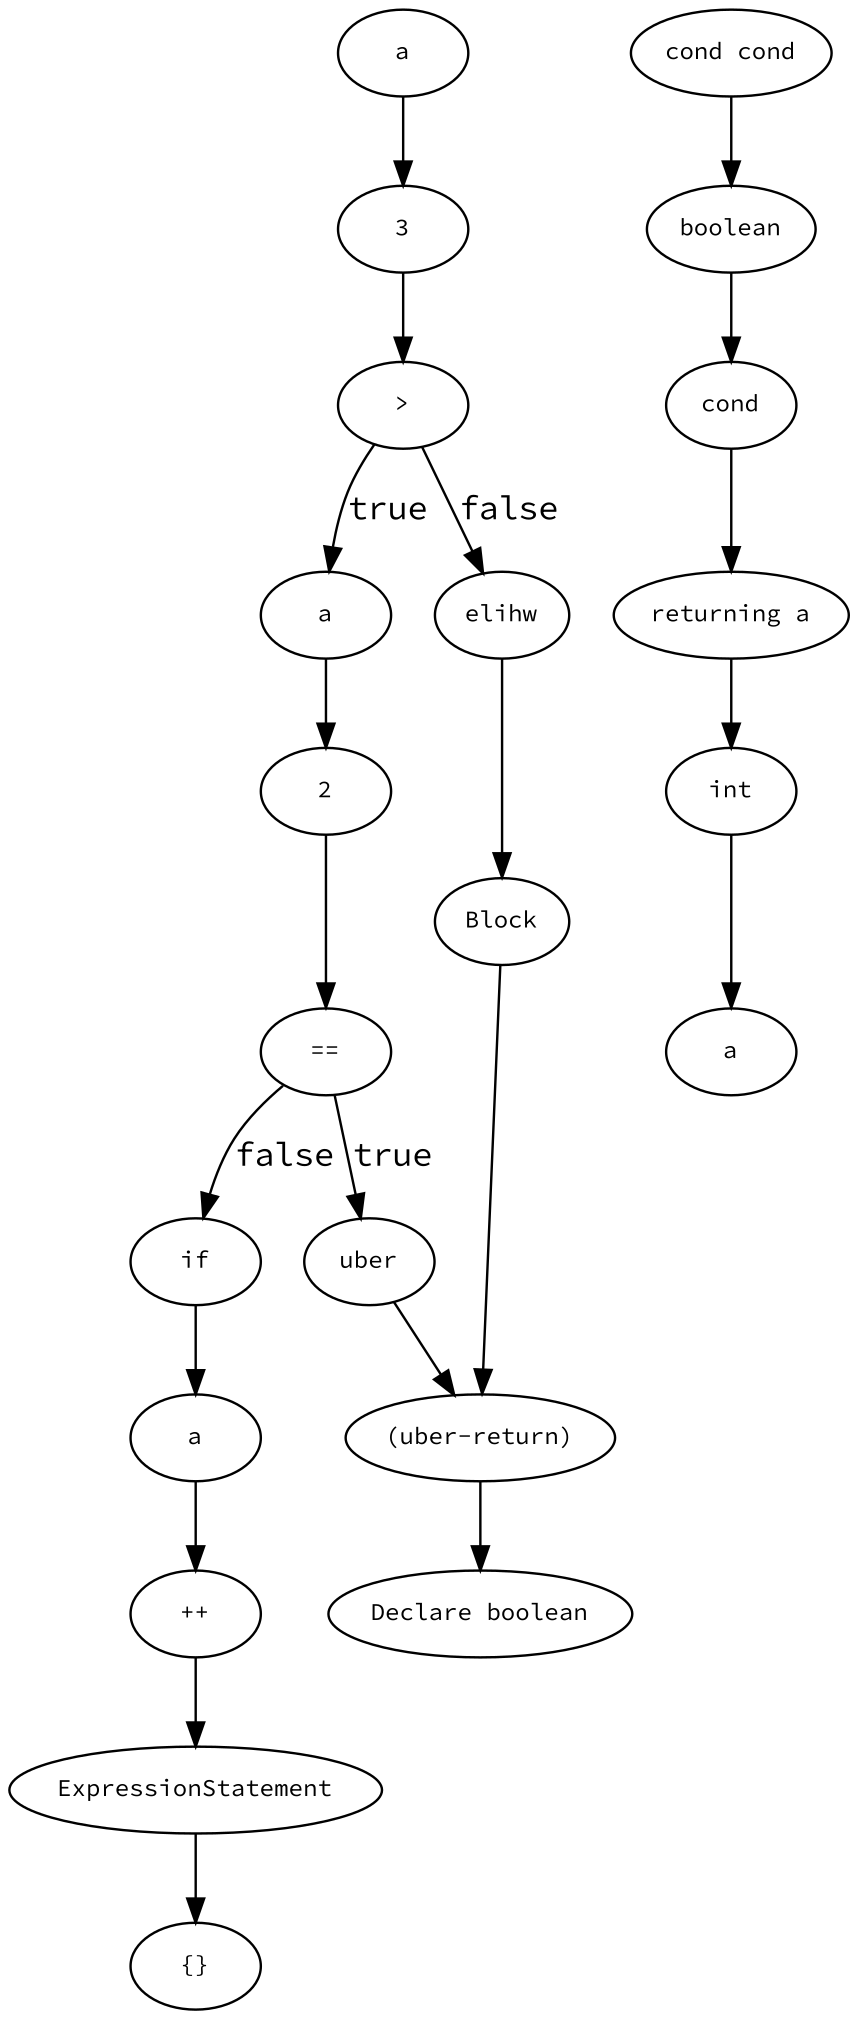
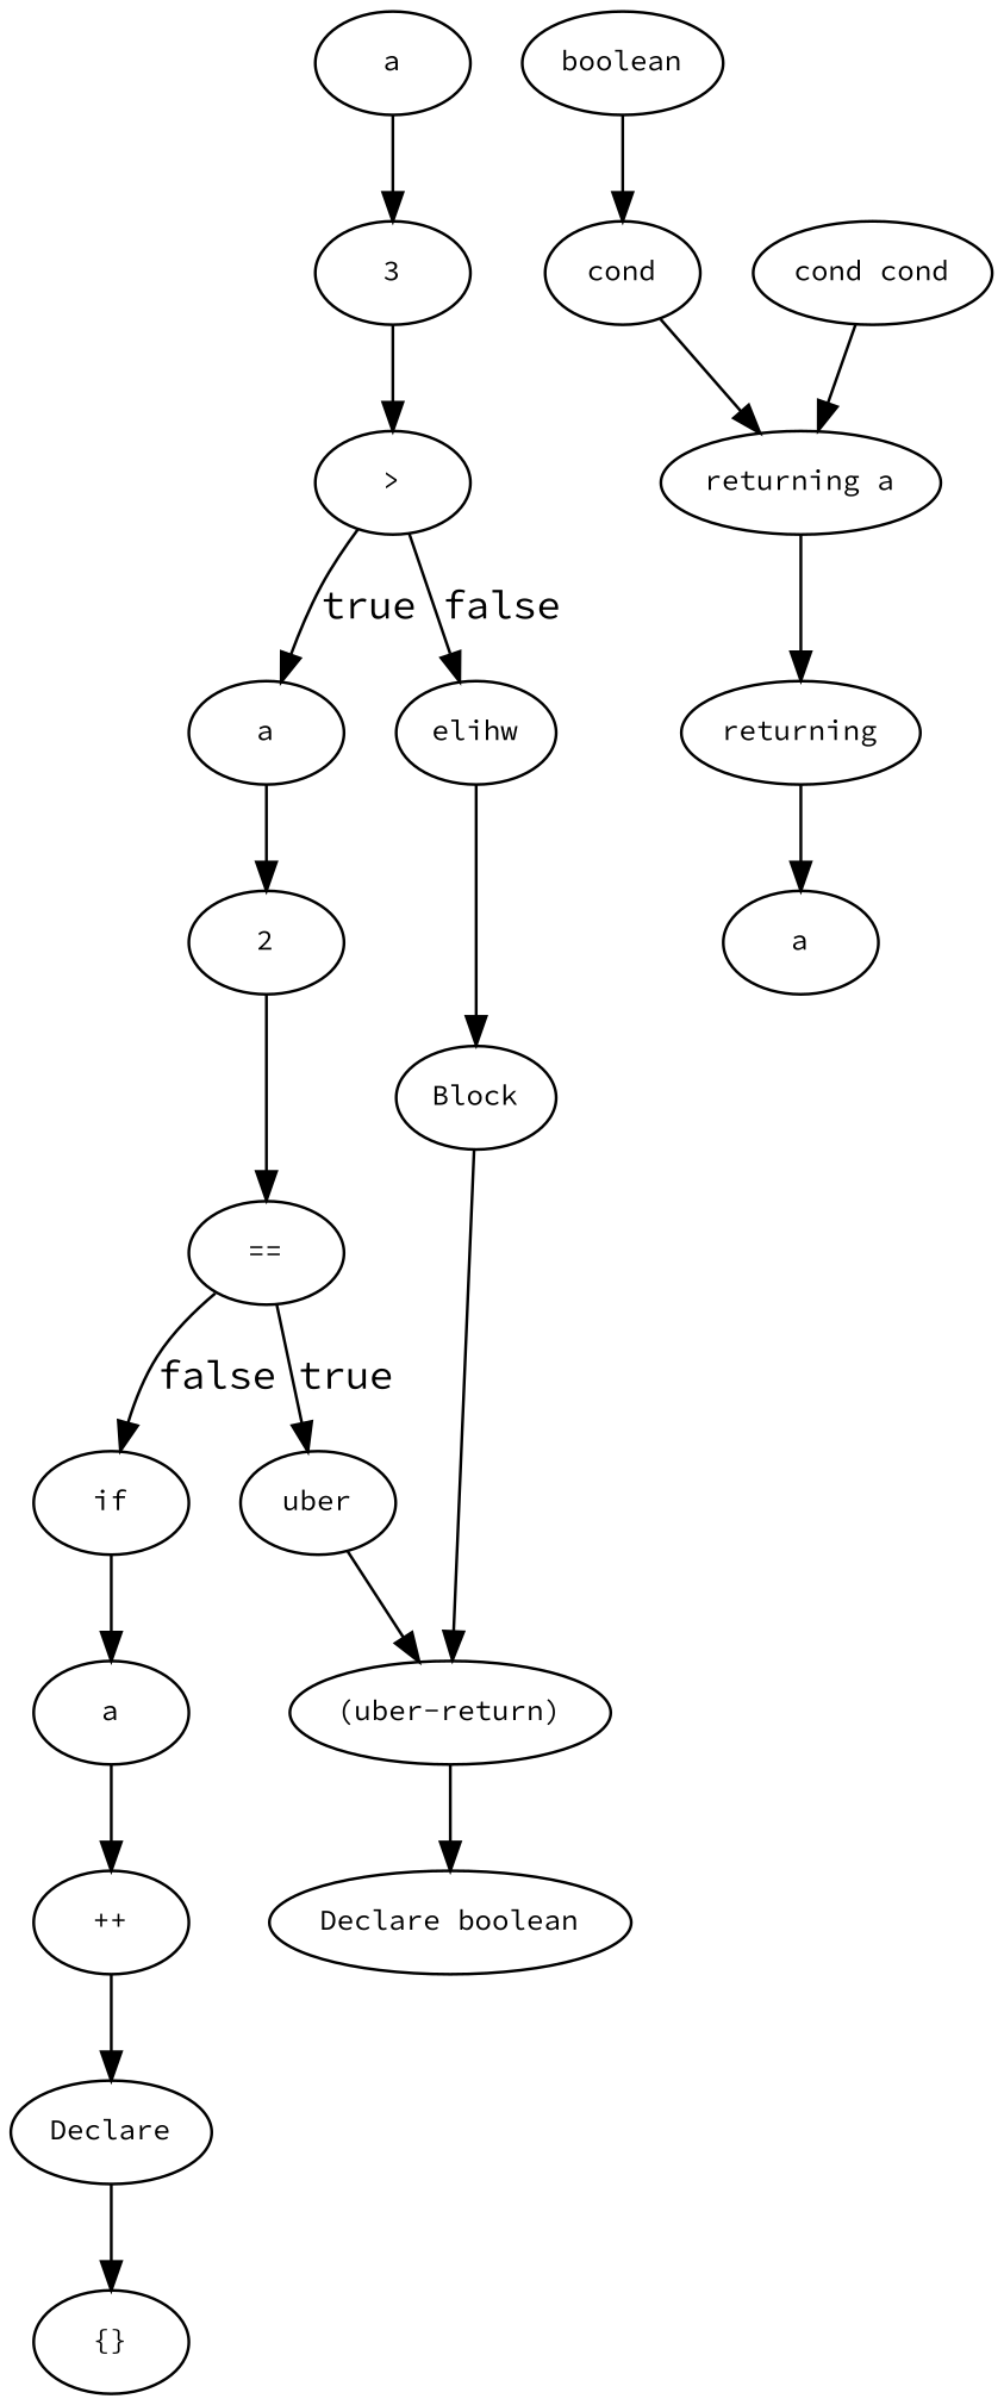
  digraph {
    fontname="Source Code Pro"
    node [fontname="Source Code Pro" fontsize=10]
    edge [fontname="Source Code Pro"]
    n1 [label=uber]
    n2 [label="(uber-return)"]
    n3 [label="Declare boolean"]
    n4 [label=2]
    n5 [label="=="]
    n6 [label=if]
    n7 [label=a]
    n8 [label=a]
    n9 [label="++"]
    n10 [label="{}"]
    n11 [label=3]
    n12 [label=">"]
    n13 [label=elihw]
    n14 [label=a]
    n15 [label=Block]
    n16 [label=a]
-   n17 [label=int]
+   n17 [label=returning]
    n18 [label="returning a"]
    n19 [label=cond]
    n20 [label=boolean]
    n21 [label="cond cond"]
-   n22 [label=ExpressionStatement]
+   n22 [label=Declare]
    n1 -> n2
    n2 -> n3
    n4 -> n5
    n5 -> n1 [label=true]
    n5 -> n6 [label=false]
    n6 -> n8
    n7 -> n4
    n8 -> n9
    n9 -> n22
    n11 -> n12
    n12 -> n7 [label=true]
    n12 -> n13 [label=false]
    n13 -> n15
    n14 -> n11
    n15 -> n2
    n17 -> n16
    n18 -> n17
    n19 -> n18
    n20 -> n19
-   n21 -> n20
+   n21 -> n18
    n22 -> n10
  }
